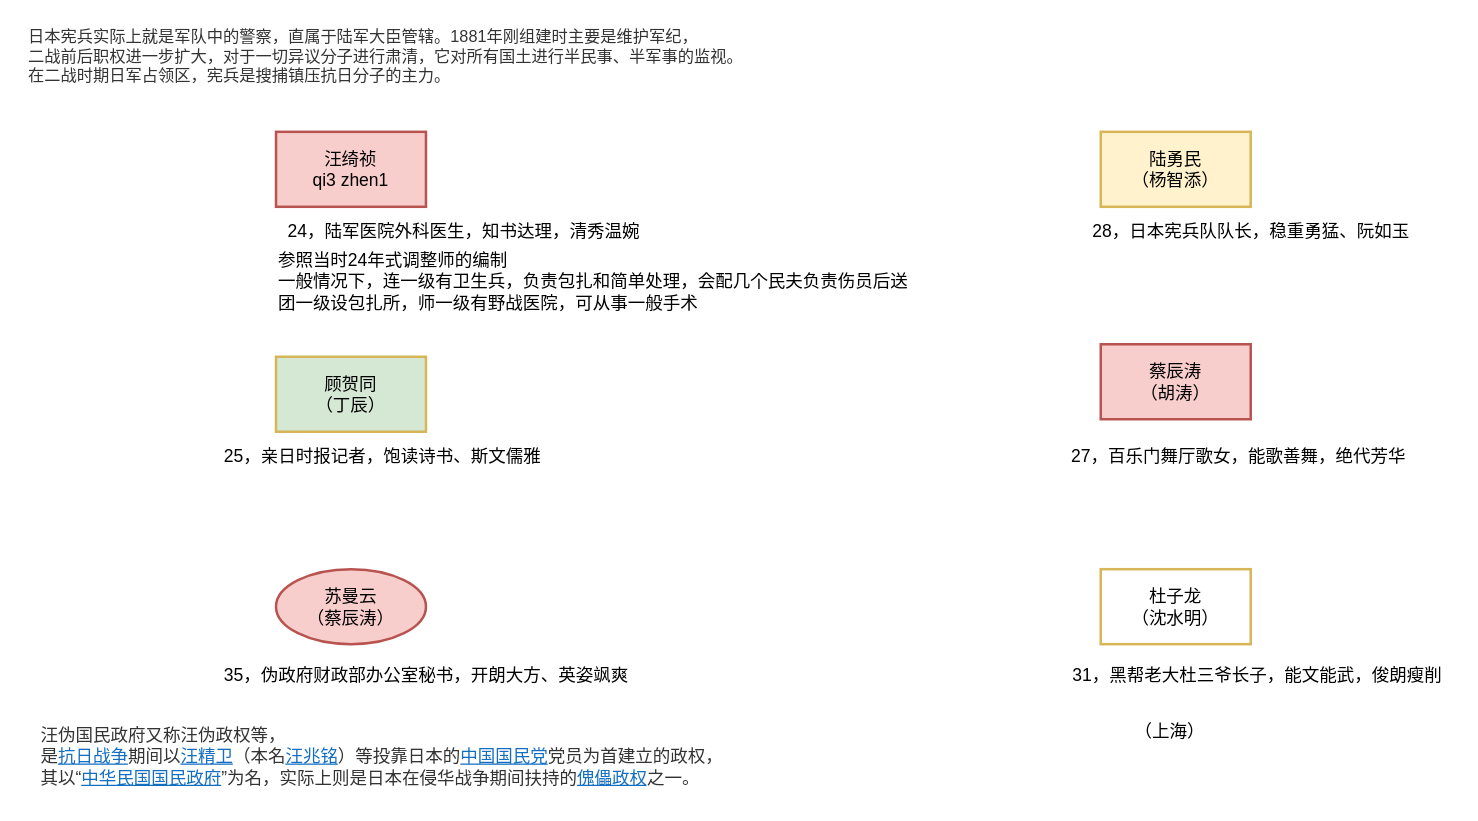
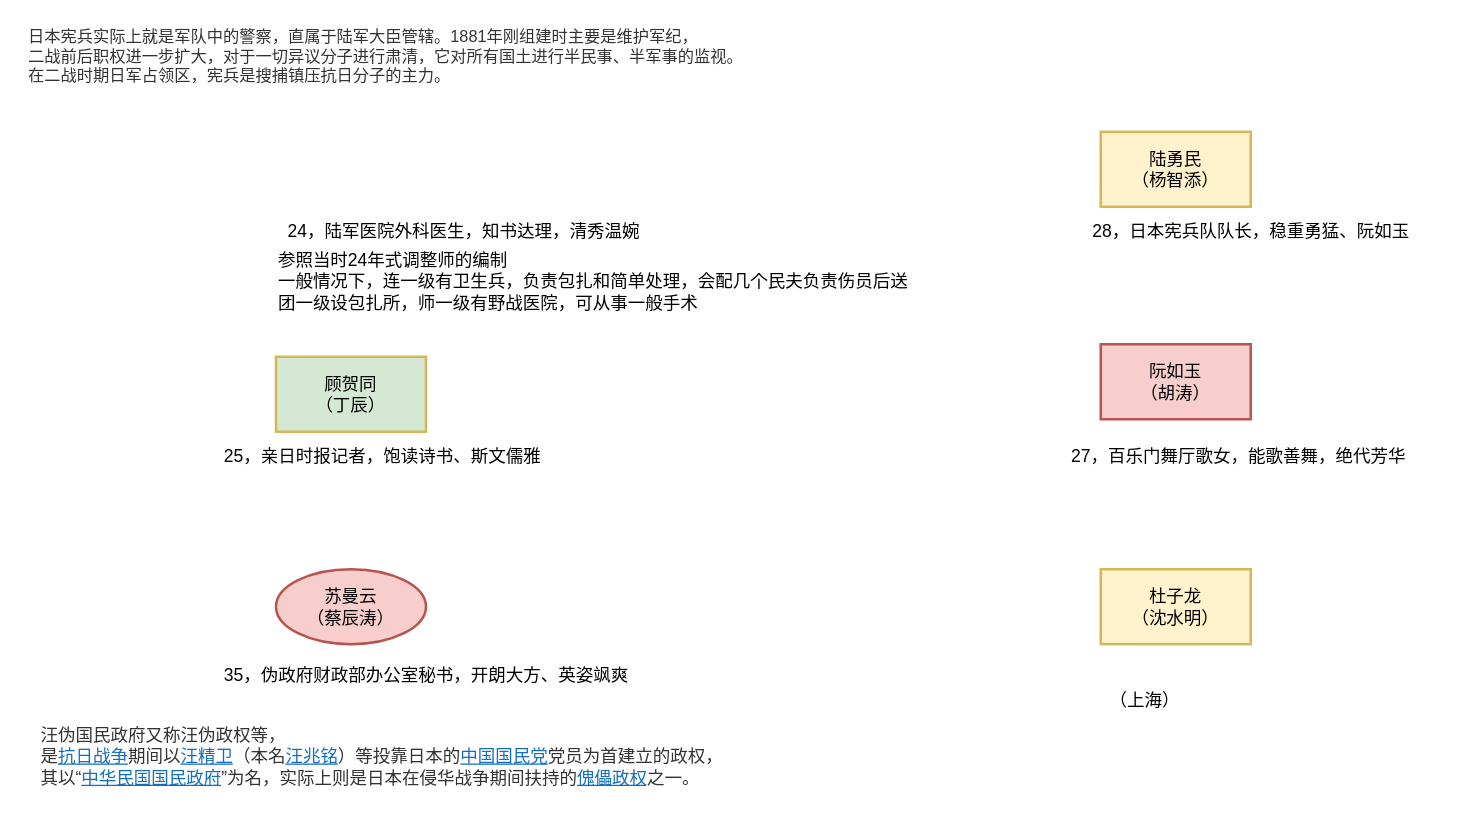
  <mxCell id="0" />
  <mxCell id="1" parent="0" />
- <mxCell id="2" value="汪绮祯&lt;br style=&quot;font-size: 14px;&quot;&gt;qi3 zhen1" style="whiteSpace=wrap;html=1;fontSize=14;fillColor=#f8cecc;strokeColor=#b85450;strokeWidth=2;" vertex="1" parent="1"><mxGeometry x="220" y="105" width="120" height="60" as="geometry" /></mxCell>
  <mxCell id="3" value="顾贺同&lt;br&gt;（丁辰）" style="rounded=0;whiteSpace=wrap;html=1;fontSize=14;strokeWidth=2;fillColor=#d5e8d4;strokeColor=#d6b656;" vertex="1" parent="1"><mxGeometry x="220" y="285" width="120" height="60" as="geometry" /></mxCell>
  <mxCell id="4" value="24，陆军医院外科医生，知书达理，清秀温婉" style="text;html=1;align=center;verticalAlign=middle;resizable=0;points=[];autosize=1;strokeColor=none;fontSize=14;" vertex="1" parent="1"><mxGeometry x="220" y="175" width="300" height="20" as="geometry" /></mxCell>
  <mxCell id="5" value="25，亲日时报记者，饱读诗书、斯文儒雅" style="text;html=1;align=center;verticalAlign=middle;resizable=0;points=[];autosize=1;strokeColor=none;fontSize=14;" vertex="1" parent="1"><mxGeometry x="170" y="355" width="270" height="20" as="geometry" /></mxCell>
  <mxCell id="6" value="苏曼云&lt;br&gt;（蔡辰涛）" style="ellipse;whiteSpace=wrap;html=1;fontSize=14;strokeWidth=2;fillColor=#f8cecc;strokeColor=#b85450;" vertex="1" parent="1"><mxGeometry x="220" y="455" width="120" height="60" as="geometry" /></mxCell>
  <mxCell id="7" value="35，伪政府财政部办公室秘书，开朗大方、英姿飒爽" style="text;html=1;align=center;verticalAlign=middle;resizable=0;points=[];autosize=1;strokeColor=none;fontSize=14;" vertex="1" parent="1"><mxGeometry x="170" y="530" width="340" height="20" as="geometry" /></mxCell>
  <mxCell id="8" value="陆勇民&lt;br&gt;（杨智添）" style="rounded=0;whiteSpace=wrap;html=1;fontSize=14;strokeWidth=2;fillColor=#fff2cc;strokeColor=#d6b656;" vertex="1" parent="1"><mxGeometry x="880" y="105" width="120" height="60" as="geometry" /></mxCell>
  <mxCell id="9" value="28，日本宪兵队队长，稳重勇猛、阮如玉" style="text;html=1;align=center;verticalAlign=middle;resizable=0;points=[];autosize=1;strokeColor=none;fontSize=14;" vertex="1" parent="1"><mxGeometry x="860" y="175" width="280" height="20" as="geometry" /></mxCell>
- <mxCell id="10" value="蔡辰涛&lt;br&gt;（胡涛）" style="rounded=0;whiteSpace=wrap;html=1;fontSize=14;strokeWidth=2;fillColor=#f8cecc;strokeColor=#b85450;" vertex="1" parent="1"><mxGeometry x="880" y="275" width="120" height="60" as="geometry" /></mxCell>
+ <mxCell id="10" value="阮如玉&lt;br&gt;（胡涛）" style="rounded=0;whiteSpace=wrap;html=1;fontSize=14;strokeWidth=2;fillColor=#f8cecc;strokeColor=#b85450;" vertex="1" parent="1"><mxGeometry x="880" y="275" width="120" height="60" as="geometry" /></mxCell>
  <mxCell id="11" value="&lt;span style=&quot;color: rgb(51, 51, 51); font-family: arial; font-size: 13px; background-color: rgb(255, 255, 255);&quot;&gt;日本宪兵实际上就是军队中的警察，直属于陆军大臣管辖。1881年刚组建时主要是维护军纪，&lt;br style=&quot;font-size: 13px;&quot;&gt;二战前后职权进一步扩大，对于一切异议分子进行肃清，它对所有国土进行半民事、半军事的监视。&lt;br style=&quot;font-size: 13px;&quot;&gt;在二战时期日军占领区，宪兵是搜捕镇压抗日分子的主力。&lt;/span&gt;" style="text;html=1;align=left;verticalAlign=middle;resizable=0;points=[];autosize=1;strokeColor=none;fontSize=13;" vertex="1" parent="1"><mxGeometry x="20" y="20" width="590" height="50" as="geometry" /></mxCell>
  <mxCell id="12" value="27，百乐门舞厅歌女，能歌善舞，绝代芳华" style="text;html=1;align=center;verticalAlign=middle;resizable=0;points=[];autosize=1;strokeColor=none;fontSize=14;" vertex="1" parent="1"><mxGeometry x="850" y="355" width="280" height="20" as="geometry" /></mxCell>
  <mxCell id="13" value="&lt;div&gt;参照当时24年式调整师的编制&lt;/div&gt;&lt;div&gt;一般情况下，连一级有卫生兵，负责包扎和简单处理，会配几个民夫负责伤员后送&lt;/div&gt;&lt;div&gt;团一级设包扎所，师一级有野战医院，可从事一般手术&lt;/div&gt;" style="text;html=1;align=left;verticalAlign=middle;resizable=0;points=[];autosize=1;strokeColor=none;fontSize=14;" vertex="1" parent="1"><mxGeometry x="220" y="195" width="520" height="60" as="geometry" /></mxCell>
- <mxCell id="14" value="杜子龙&lt;br&gt;（沈水明）" style="rounded=0;whiteSpace=wrap;html=1;fontSize=14;strokeWidth=2;fillColor=#ffffff;strokeColor=#d6b656;" vertex="1" parent="1"><mxGeometry x="880" y="455" width="120" height="60" as="geometry" /></mxCell>
- <mxCell id="15" value="31，黑帮老大杜三爷长子，能文能武，俊朗瘦削" style="text;html=1;align=center;verticalAlign=middle;resizable=0;points=[];autosize=1;strokeColor=none;fontSize=14;" vertex="1" parent="1"><mxGeometry x="850" y="530" width="310" height="20" as="geometry" /></mxCell>
- <mxCell id="16" value="（上海）" style="text;html=1;align=center;verticalAlign=middle;resizable=0;points=[];autosize=1;strokeColor=none;fontSize=14;" vertex="1" parent="1"><mxGeometry x="900" y="575" width="70" height="20" as="geometry" /></mxCell>
+ <mxCell id="14" value="杜子龙&lt;br&gt;（沈水明）" style="rounded=0;whiteSpace=wrap;html=1;fontSize=14;strokeWidth=2;fillColor=#fff2cc;strokeColor=#d6b656;" vertex="1" parent="1"><mxGeometry x="880" y="455" width="120" height="60" as="geometry" /></mxCell>
+ <mxCell id="16" value="（上海）" style="text;html=1;align=center;verticalAlign=middle;resizable=0;points=[];autosize=1;strokeColor=none;fontSize=14;" vertex="1" parent="1"><mxGeometry x="880" y="550" width="70" height="20" as="geometry" /></mxCell>
  <mxCell id="17" value="&lt;span style=&quot;color: rgb(51 , 51 , 51) ; font-family: &amp;quot;arial&amp;quot; , , sans-serif ; text-indent: 28px ; background-color: rgb(255 , 255 , 255)&quot;&gt;汪伪国民政府又称汪伪政权等，&lt;br&gt;是&lt;/span&gt;&lt;a target=&quot;_blank&quot; href=&quot;https://baike.baidu.com/item/%E6%8A%97%E6%97%A5%E6%88%98%E4%BA%89/128498&quot; style=&quot;color: rgb(19 , 110 , 194) ; font-family: &amp;quot;arial&amp;quot; , , sans-serif ; text-indent: 28px ; background-color: rgb(255 , 255 , 255)&quot;&gt;抗日战争&lt;/a&gt;&lt;span style=&quot;color: rgb(51 , 51 , 51) ; font-family: &amp;quot;arial&amp;quot; , , sans-serif ; text-indent: 28px ; background-color: rgb(255 , 255 , 255)&quot;&gt;期间以&lt;/span&gt;&lt;a target=&quot;_blank&quot; href=&quot;https://baike.baidu.com/item/%E6%B1%AA%E7%B2%BE%E5%8D%AB/739510&quot; style=&quot;color: rgb(19 , 110 , 194) ; font-family: &amp;quot;arial&amp;quot; , , sans-serif ; text-indent: 28px ; background-color: rgb(255 , 255 , 255)&quot;&gt;汪精卫&lt;/a&gt;&lt;span style=&quot;color: rgb(51 , 51 , 51) ; font-family: &amp;quot;arial&amp;quot; , , sans-serif ; text-indent: 28px ; background-color: rgb(255 , 255 , 255)&quot;&gt;（本名&lt;/span&gt;&lt;a target=&quot;_blank&quot; href=&quot;https://baike.baidu.com/item/%E6%B1%AA%E5%85%86%E9%93%AD/424458&quot; style=&quot;color: rgb(19 , 110 , 194) ; font-family: &amp;quot;arial&amp;quot; , , sans-serif ; text-indent: 28px ; background-color: rgb(255 , 255 , 255)&quot;&gt;汪兆铭&lt;/a&gt;&lt;span style=&quot;color: rgb(51 , 51 , 51) ; font-family: &amp;quot;arial&amp;quot; , , sans-serif ; text-indent: 28px ; background-color: rgb(255 , 255 , 255)&quot;&gt;）等投靠日本的&lt;/span&gt;&lt;a target=&quot;_blank&quot; href=&quot;https://baike.baidu.com/item/%E4%B8%AD%E5%9B%BD%E5%9B%BD%E6%B0%91%E5%85%9A/127600&quot; style=&quot;color: rgb(19 , 110 , 194) ; font-family: &amp;quot;arial&amp;quot; , , sans-serif ; text-indent: 28px ; background-color: rgb(255 , 255 , 255)&quot;&gt;中国国民党&lt;/a&gt;&lt;span style=&quot;color: rgb(51 , 51 , 51) ; font-family: &amp;quot;arial&amp;quot; , , sans-serif ; text-indent: 28px ; background-color: rgb(255 , 255 , 255)&quot;&gt;党员为首建立的政权，&lt;br&gt;其以“&lt;/span&gt;&lt;a target=&quot;_blank&quot; href=&quot;https://baike.baidu.com/item/%E4%B8%AD%E5%8D%8E%E6%B0%91%E5%9B%BD%E5%9B%BD%E6%B0%91%E6%94%BF%E5%BA%9C/8947702&quot; style=&quot;color: rgb(19 , 110 , 194) ; font-family: &amp;quot;arial&amp;quot; , , sans-serif ; text-indent: 28px ; background-color: rgb(255 , 255 , 255)&quot;&gt;中华民国国民政府&lt;/a&gt;&lt;span style=&quot;color: rgb(51 , 51 , 51) ; font-family: &amp;quot;arial&amp;quot; , , sans-serif ; text-indent: 28px ; background-color: rgb(255 , 255 , 255)&quot;&gt;”为名，实际上则是日本在侵华战争期间扶持的&lt;/span&gt;&lt;a target=&quot;_blank&quot; href=&quot;https://baike.baidu.com/item/%E5%82%80%E5%84%A1%E6%94%BF%E6%9D%83/1777543&quot; style=&quot;color: rgb(19 , 110 , 194) ; font-family: &amp;quot;arial&amp;quot; , , sans-serif ; text-indent: 28px ; background-color: rgb(255 , 255 , 255)&quot;&gt;傀儡政权&lt;/a&gt;&lt;span style=&quot;color: rgb(51 , 51 , 51) ; font-family: &amp;quot;arial&amp;quot; , , sans-serif ; text-indent: 28px ; background-color: rgb(255 , 255 , 255)&quot;&gt;之一。&lt;/span&gt;" style="text;html=1;align=left;verticalAlign=middle;resizable=0;points=[];autosize=1;strokeColor=none;fontSize=14;" vertex="1" parent="1"><mxGeometry x="30" y="575" width="560" height="60" as="geometry" /></mxCell>
